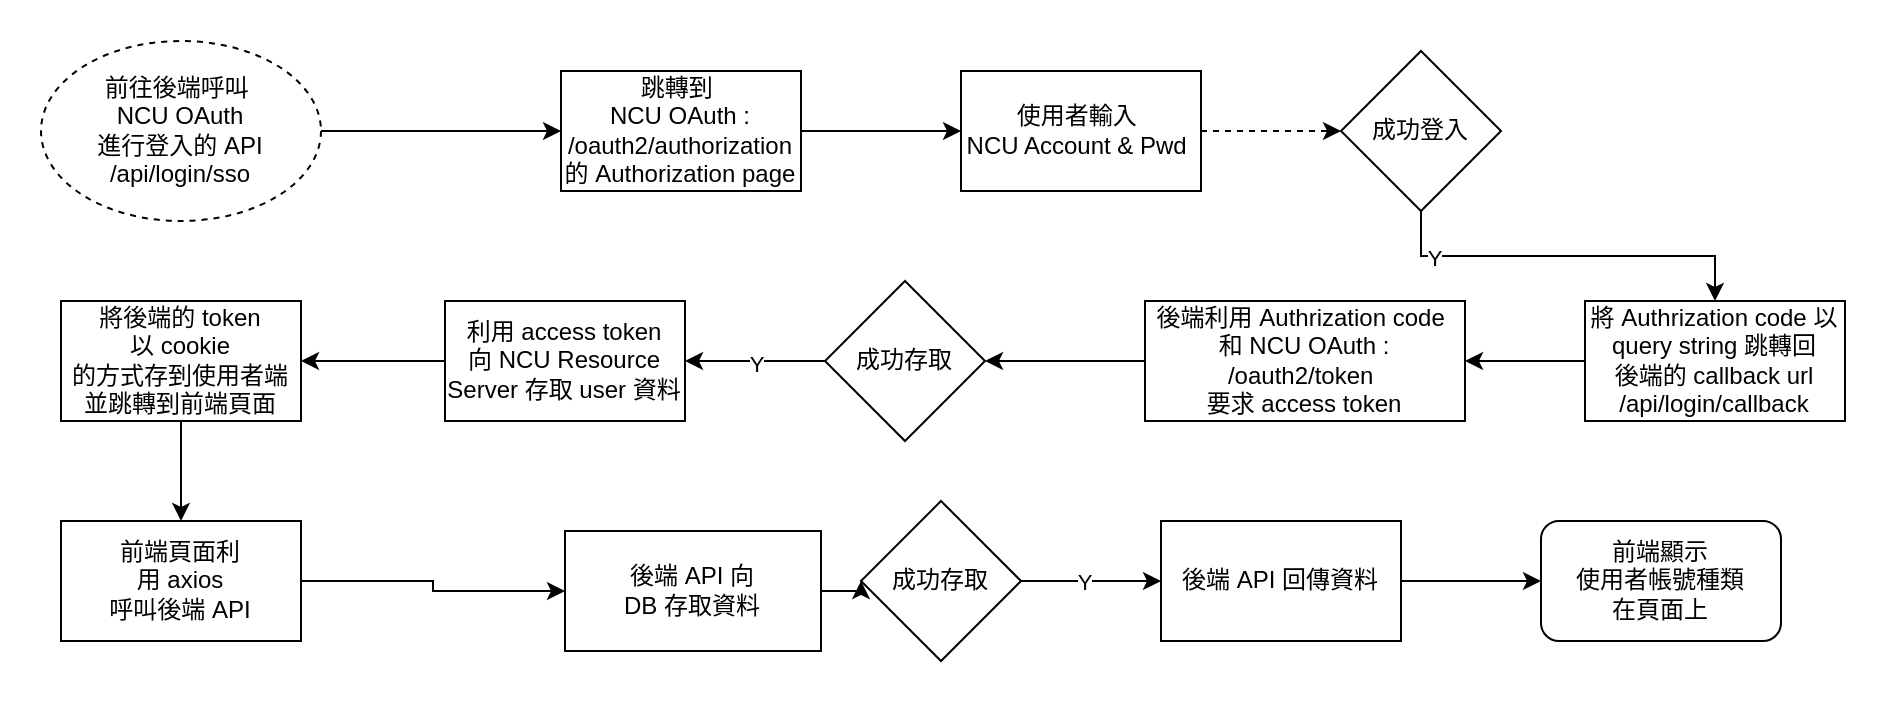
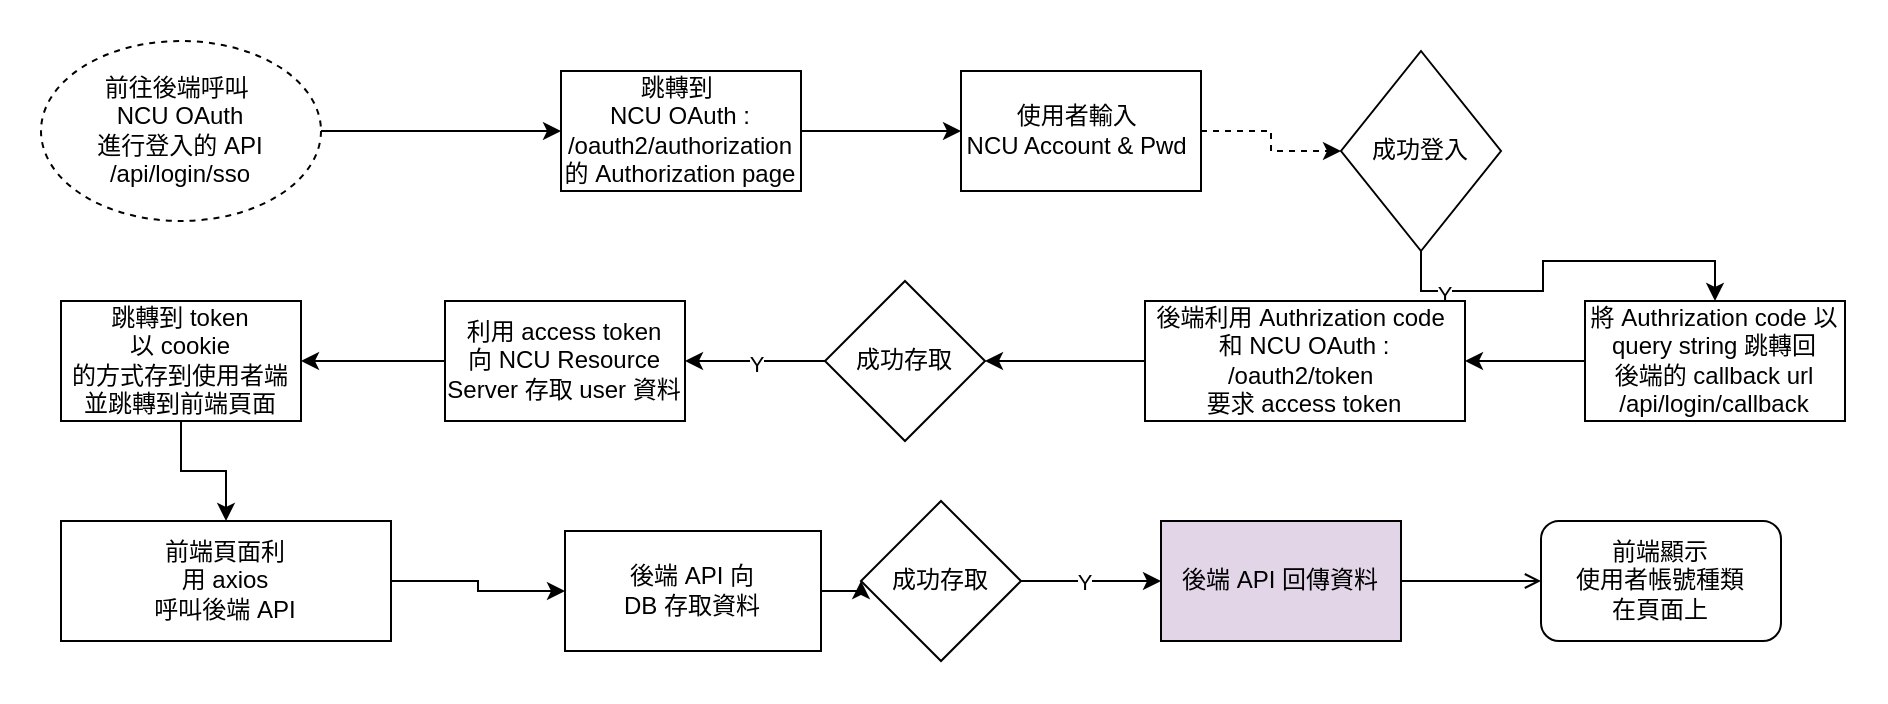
  <mxCell id="0" />
  <mxCell id="1" parent="0" />
  <mxCell id="2" style="edgeStyle=orthogonalEdgeStyle;rounded=0;orthogonalLoop=1;jettySize=auto;html=1;exitX=1;exitY=0.5;exitDx=0;exitDy=0;" parent="1" source="3" target="7" edge="1"><mxGeometry relative="1" as="geometry" /></mxCell>
  <mxCell id="3" value="跳轉到&amp;nbsp;&lt;div&gt;NCU OAuth :&lt;/div&gt;&lt;div&gt;/oauth2/authorization&lt;br&gt;&lt;div&gt;的 Authorization page&lt;/div&gt;&lt;/div&gt;" style="rounded=0;whiteSpace=wrap;html=1;" parent="1" vertex="1"><mxGeometry x="280" y="35" width="120" height="60" as="geometry" /></mxCell>
  <mxCell id="4" style="edgeStyle=orthogonalEdgeStyle;rounded=0;orthogonalLoop=1;jettySize=auto;html=1;exitX=1;exitY=0.5;exitDx=0;exitDy=0;" parent="1" source="5" target="3" edge="1"><mxGeometry relative="1" as="geometry" /></mxCell>
  <mxCell id="5" value="前往後端呼叫&amp;nbsp;&lt;div&gt;NCU OAuth&lt;div&gt;進行登入的 API&lt;div&gt;/api/login/sso&lt;/div&gt;&lt;/div&gt;&lt;/div&gt;" style="ellipse;whiteSpace=wrap;html=1;dashed=1;" parent="1" vertex="1"><mxGeometry x="20" y="20" width="140" height="90" as="geometry" /></mxCell>
  <mxCell id="6" style="edgeStyle=orthogonalEdgeStyle;rounded=0;orthogonalLoop=1;jettySize=auto;html=1;exitX=1;exitY=0.5;exitDx=0;exitDy=0;entryX=0;entryY=0.5;entryDx=0;entryDy=0;dashed=1;" parent="1" source="7" target="10" edge="1"><mxGeometry relative="1" as="geometry" /></mxCell>
  <mxCell id="7" value="使用者輸入&amp;nbsp;&lt;div&gt;NCU Account &amp;amp; Pwd&amp;nbsp;&lt;/div&gt;" style="rounded=0;whiteSpace=wrap;html=1;" parent="1" vertex="1"><mxGeometry x="480" y="35" width="120" height="60" as="geometry" /></mxCell>
  <mxCell id="8" style="edgeStyle=orthogonalEdgeStyle;rounded=0;orthogonalLoop=1;jettySize=auto;html=1;exitX=0.5;exitY=1;exitDx=0;exitDy=0;entryX=0.5;entryY=0;entryDx=0;entryDy=0;" parent="1" source="10" target="12" edge="1"><mxGeometry relative="1" as="geometry"><mxPoint x="710" y="160" as="targetPoint" /></mxGeometry></mxCell>
  <mxCell id="9" value="Y" style="edgeLabel;html=1;align=center;verticalAlign=middle;resizable=0;points=[];" parent="8" vertex="1" connectable="0"><mxGeometry x="-0.696" y="-1" relative="1" as="geometry"><mxPoint as="offset" /></mxGeometry></mxCell>
- <mxCell id="10" value="成功登入" style="rhombus;whiteSpace=wrap;html=1;" parent="1" vertex="1"><mxGeometry x="670" y="25" width="80" height="80" as="geometry" /></mxCell>
+ <mxCell id="10" value="成功登入" style="rhombus;whiteSpace=wrap;html=1;" parent="1" vertex="1"><mxGeometry x="670" y="25" width="80" height="100" as="geometry" /></mxCell>
  <mxCell id="11" style="edgeStyle=orthogonalEdgeStyle;rounded=0;orthogonalLoop=1;jettySize=auto;html=1;exitX=0;exitY=0.5;exitDx=0;exitDy=0;" parent="1" source="12" target="14" edge="1"><mxGeometry relative="1" as="geometry" /></mxCell>
  <mxCell id="12" value="將 Authrization code 以 query string 跳轉回&lt;div&gt;&lt;span style=&quot;background-color: initial;&quot;&gt;後端的 callback url&lt;/span&gt;&lt;div&gt;&lt;div&gt;/api/login/callback&lt;/div&gt;&lt;/div&gt;&lt;/div&gt;" style="rounded=0;whiteSpace=wrap;html=1;" parent="1" vertex="1"><mxGeometry x="792" y="150" width="130" height="60" as="geometry" /></mxCell>
  <mxCell id="13" style="edgeStyle=orthogonalEdgeStyle;rounded=0;orthogonalLoop=1;jettySize=auto;html=1;exitX=0;exitY=0.5;exitDx=0;exitDy=0;entryX=1;entryY=0.5;entryDx=0;entryDy=0;" parent="1" source="14" target="17" edge="1"><mxGeometry relative="1" as="geometry" /></mxCell>
  <mxCell id="14" value="後端利用&amp;nbsp;&lt;span style=&quot;background-color: initial;&quot;&gt;Authrization code&amp;nbsp;&lt;/span&gt;&lt;div&gt;&lt;span style=&quot;background-color: initial;&quot;&gt;和&lt;/span&gt;&lt;span style=&quot;background-color: initial;&quot;&gt;&amp;nbsp;NCU OAuth : /oauth2/token&amp;nbsp;&lt;/span&gt;&lt;/div&gt;&lt;div&gt;&lt;div&gt;要求 access token&lt;/div&gt;&lt;/div&gt;" style="rounded=0;whiteSpace=wrap;html=1;" parent="1" vertex="1"><mxGeometry x="572" y="150" width="160" height="60" as="geometry" /></mxCell>
  <mxCell id="15" style="edgeStyle=orthogonalEdgeStyle;rounded=0;orthogonalLoop=1;jettySize=auto;html=1;exitX=0;exitY=0.5;exitDx=0;exitDy=0;" parent="1" source="17" edge="1"><mxGeometry relative="1" as="geometry"><mxPoint x="342" y="180" as="targetPoint" /></mxGeometry></mxCell>
  <mxCell id="16" value="Y" style="edgeLabel;html=1;align=center;verticalAlign=middle;resizable=0;points=[];" parent="15" vertex="1" connectable="0"><mxGeometry x="-0.004" y="1" relative="1" as="geometry"><mxPoint as="offset" /></mxGeometry></mxCell>
  <mxCell id="17" value="成功存取" style="rhombus;whiteSpace=wrap;html=1;" parent="1" vertex="1"><mxGeometry x="412" y="140" width="80" height="80" as="geometry" /></mxCell>
  <mxCell id="18" style="edgeStyle=orthogonalEdgeStyle;rounded=0;orthogonalLoop=1;jettySize=auto;html=1;exitX=0.5;exitY=1;exitDx=0;exitDy=0;" parent="1" source="29" target="20" edge="1"><mxGeometry relative="1" as="geometry"><mxPoint x="282" y="210" as="sourcePoint" /></mxGeometry></mxCell>
  <mxCell id="19" style="edgeStyle=orthogonalEdgeStyle;rounded=0;orthogonalLoop=1;jettySize=auto;html=1;exitX=1;exitY=0.5;exitDx=0;exitDy=0;" parent="1" source="20" target="22" edge="1"><mxGeometry relative="1" as="geometry" /></mxCell>
- <mxCell id="20" value="&lt;div&gt;前端頁面利&lt;/div&gt;&lt;div&gt;&lt;span style=&quot;background-color: initial;&quot;&gt;用 axios&lt;/span&gt;&lt;/div&gt;&lt;div&gt;&lt;span style=&quot;background-color: initial;&quot;&gt;呼叫後端 API&lt;/span&gt;&lt;/div&gt;" style="rounded=0;whiteSpace=wrap;html=1;" parent="1" vertex="1"><mxGeometry x="30" y="260" width="120" height="60" as="geometry" /></mxCell>
+ <mxCell id="20" value="&lt;div&gt;前端頁面利&lt;/div&gt;&lt;div&gt;&lt;span style=&quot;background-color: initial;&quot;&gt;用 axios&lt;/span&gt;&lt;/div&gt;&lt;div&gt;&lt;span style=&quot;background-color: initial;&quot;&gt;呼叫後端 API&lt;/span&gt;&lt;/div&gt;" style="rounded=0;whiteSpace=wrap;html=1;" parent="1" vertex="1"><mxGeometry x="30" y="260" width="165" height="60" as="geometry" /></mxCell>
  <mxCell id="21" style="edgeStyle=orthogonalEdgeStyle;rounded=0;orthogonalLoop=1;jettySize=auto;html=1;exitX=1;exitY=0.5;exitDx=0;exitDy=0;entryX=0;entryY=0.5;entryDx=0;entryDy=0;" parent="1" source="22" target="25" edge="1"><mxGeometry relative="1" as="geometry" /></mxCell>
  <mxCell id="22" value="&lt;div&gt;後端 API 向&lt;/div&gt;&lt;div&gt;DB 存取資料&lt;/div&gt;" style="rounded=0;whiteSpace=wrap;html=1;" parent="1" vertex="1"><mxGeometry x="282" y="265" width="128" height="60" as="geometry" /></mxCell>
  <mxCell id="23" style="edgeStyle=orthogonalEdgeStyle;rounded=0;orthogonalLoop=1;jettySize=auto;html=1;exitX=1;exitY=0.5;exitDx=0;exitDy=0;entryX=0;entryY=0.5;entryDx=0;entryDy=0;" parent="1" source="25" target="27" edge="1"><mxGeometry relative="1" as="geometry"><mxPoint x="550" y="290" as="targetPoint" /></mxGeometry></mxCell>
  <mxCell id="24" value="Y" style="edgeLabel;html=1;align=center;verticalAlign=middle;resizable=0;points=[];" parent="23" vertex="1" connectable="0"><mxGeometry x="-0.109" relative="1" as="geometry"><mxPoint as="offset" /></mxGeometry></mxCell>
  <mxCell id="25" value="成功存取" style="rhombus;whiteSpace=wrap;html=1;" parent="1" vertex="1"><mxGeometry x="430" y="250" width="80" height="80" as="geometry" /></mxCell>
- <mxCell id="26" style="edgeStyle=orthogonalEdgeStyle;rounded=0;orthogonalLoop=1;jettySize=auto;html=1;exitX=1;exitY=0.5;exitDx=0;exitDy=0;" parent="1" source="27" target="28" edge="1"><mxGeometry relative="1" as="geometry" /></mxCell>
- <mxCell id="27" value="後端 API 回傳資料" style="rounded=0;whiteSpace=wrap;html=1;" parent="1" vertex="1"><mxGeometry x="580" y="260" width="120" height="60" as="geometry" /></mxCell>
+ <mxCell id="26" style="edgeStyle=orthogonalEdgeStyle;rounded=0;orthogonalLoop=1;jettySize=auto;html=1;exitX=1;exitY=0.5;exitDx=0;exitDy=0;endArrow=open;" parent="1" source="27" target="28" edge="1"><mxGeometry relative="1" as="geometry" /></mxCell>
+ <mxCell id="27" value="後端 API 回傳資料" style="rounded=0;whiteSpace=wrap;html=1;fillColor=#e1d5e7;" parent="1" vertex="1"><mxGeometry x="580" y="260" width="120" height="60" as="geometry" /></mxCell>
  <mxCell id="28" value="前端顯示&lt;div&gt;使用者帳號種類&lt;/div&gt;&lt;div&gt;在頁面上&lt;/div&gt;" style="whiteSpace=wrap;html=1;rounded=1;" parent="1" vertex="1"><mxGeometry x="770" y="260" width="120" height="60" as="geometry" /></mxCell>
- <mxCell id="29" value="&lt;div&gt;將後端的 token以&lt;span style=&quot;background-color: initial;&quot;&gt;&amp;nbsp;cookie&lt;/span&gt;&lt;div&gt;的方式存到使用者端&lt;/div&gt;&lt;/div&gt;&lt;div&gt;並&lt;span style=&quot;background-color: initial;&quot;&gt;跳轉到前端頁面&lt;/span&gt;&lt;/div&gt;" style="rounded=0;whiteSpace=wrap;html=1;" vertex="1" parent="1"><mxGeometry x="30" y="150" width="120" height="60" as="geometry" /></mxCell>
+ <mxCell id="29" value="&lt;div&gt;跳轉到 token以&lt;span style=&quot;background-color: initial;&quot;&gt;&amp;nbsp;cookie&lt;/span&gt;&lt;div&gt;的方式存到使用者端&lt;/div&gt;&lt;/div&gt;&lt;div&gt;並&lt;span style=&quot;background-color: initial;&quot;&gt;跳轉到前端頁面&lt;/span&gt;&lt;/div&gt;" style="rounded=0;whiteSpace=wrap;html=1;" vertex="1" parent="1"><mxGeometry x="30" y="150" width="120" height="60" as="geometry" /></mxCell>
  <mxCell id="30" style="edgeStyle=orthogonalEdgeStyle;rounded=0;orthogonalLoop=1;jettySize=auto;html=1;exitX=0;exitY=0.5;exitDx=0;exitDy=0;entryX=1;entryY=0.5;entryDx=0;entryDy=0;" edge="1" parent="1" source="31" target="29"><mxGeometry relative="1" as="geometry" /></mxCell>
  <mxCell id="31" value="利用 access token&lt;br&gt;向 NCU Resource Server 存取 user 資料" style="rounded=0;whiteSpace=wrap;html=1;" vertex="1" parent="1"><mxGeometry x="222" y="150" width="120" height="60" as="geometry" /></mxCell>
